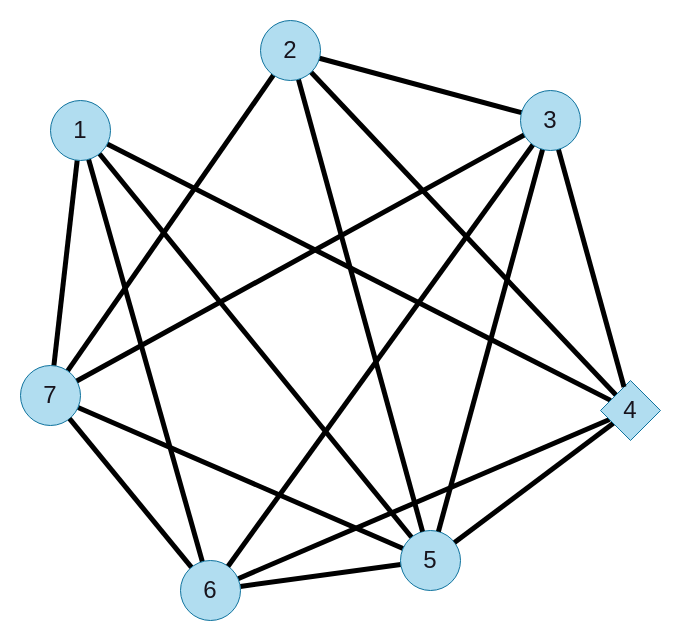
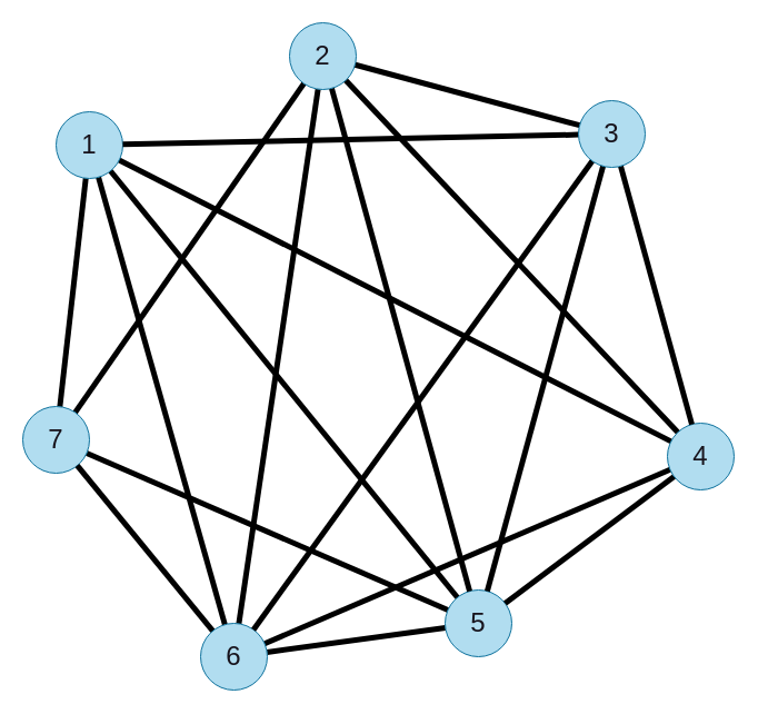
  <mxCell id="0" />
  <mxCell id="1" parent="0" />
  <mxCell id="2" style="edgeStyle=none;html=1;fontSize=24;fontColor=#18141d;endArrow=none;endFill=0;strokeWidth=5;strokeColor=#000000;" edge="1" parent="1" source="6" target="19"><mxGeometry relative="1" as="geometry" /></mxCell>
  <mxCell id="3" style="edgeStyle=none;html=1;strokeColor=#000000;strokeWidth=5;fontSize=24;fontColor=#18141d;endArrow=none;endFill=0;" edge="1" parent="1" source="6" target="9"><mxGeometry relative="1" as="geometry" /></mxCell>
  <mxCell id="4" style="edgeStyle=none;html=1;strokeColor=#000000;strokeWidth=5;fontSize=24;fontColor=#18141d;endArrow=none;endFill=0;" edge="1" parent="1" source="6" target="21"><mxGeometry relative="1" as="geometry" /></mxCell>
  <mxCell id="5" style="edgeStyle=none;html=1;strokeColor=#000000;strokeWidth=5;fontSize=24;fontColor=#18141d;endArrow=none;endFill=0;" edge="1" parent="1" source="6" target="16"><mxGeometry relative="1" as="geometry" /></mxCell>
  <mxCell id="6" value="&lt;font style=&quot;font-size: 24px;&quot; color=&quot;#18141d&quot;&gt;1&lt;/font&gt;" style="ellipse;whiteSpace=wrap;html=1;aspect=fixed;fillColor=#b1ddf0;strokeColor=#10739e;" vertex="1" parent="1"><mxGeometry x="50" y="100" width="60" height="60" as="geometry" /></mxCell>
  <mxCell id="7" style="edgeStyle=none;html=1;strokeColor=#000000;strokeWidth=5;fontSize=24;fontColor=#18141d;endArrow=none;endFill=0;" edge="1" parent="1" source="9" target="21"><mxGeometry relative="1" as="geometry" /></mxCell>
  <mxCell id="8" style="edgeStyle=none;html=1;strokeColor=#000000;strokeWidth=5;fontSize=24;fontColor=#18141d;endArrow=none;endFill=0;" edge="1" parent="1" source="9" target="16"><mxGeometry relative="1" as="geometry" /></mxCell>
  <mxCell id="9" value="&lt;font style=&quot;font-size: 24px;&quot; color=&quot;#18141d&quot;&gt;5&lt;/font&gt;" style="ellipse;whiteSpace=wrap;html=1;aspect=fixed;fillColor=#b1ddf0;strokeColor=#10739e;" vertex="1" parent="1"><mxGeometry x="400" y="530" width="60" height="60" as="geometry" /></mxCell>
  <mxCell id="10" style="edgeStyle=none;html=1;strokeColor=#000000;strokeWidth=5;fontSize=24;fontColor=#18141d;endArrow=none;endFill=0;" edge="1" parent="1" source="15" target="26"><mxGeometry relative="1" as="geometry" /></mxCell>
  <mxCell id="11" style="edgeStyle=none;html=1;strokeColor=#000000;strokeWidth=5;fontSize=24;fontColor=#18141d;endArrow=none;endFill=0;" edge="1" parent="1" source="15" target="19"><mxGeometry relative="1" as="geometry" /></mxCell>
  <mxCell id="12" style="edgeStyle=none;html=1;strokeColor=#000000;strokeWidth=5;fontSize=24;fontColor=#18141d;endArrow=none;endFill=0;" edge="1" parent="1" source="15" target="9"><mxGeometry relative="1" as="geometry" /></mxCell>
+ <mxCell id="13" style="edgeStyle=none;html=1;strokeColor=#000000;strokeWidth=5;fontSize=24;fontColor=#18141d;endArrow=none;endFill=0;" edge="1" parent="1" source="15" target="21"><mxGeometry relative="1" as="geometry" /></mxCell>
  <mxCell id="14" style="edgeStyle=none;html=1;strokeColor=#000000;strokeWidth=5;fontSize=24;fontColor=#18141d;endArrow=none;endFill=0;" edge="1" parent="1" source="15" target="16"><mxGeometry relative="1" as="geometry" /></mxCell>
  <mxCell id="15" value="&lt;font style=&quot;font-size: 24px;&quot; color=&quot;#18141d&quot;&gt;2&lt;/font&gt;" style="ellipse;whiteSpace=wrap;html=1;aspect=fixed;fillColor=#b1ddf0;strokeColor=#10739e;" vertex="1" parent="1"><mxGeometry x="260" y="20" width="60" height="60" as="geometry" /></mxCell>
  <mxCell id="16" value="&lt;font style=&quot;font-size: 24px;&quot; color=&quot;#18141d&quot;&gt;7&lt;/font&gt;" style="ellipse;whiteSpace=wrap;html=1;aspect=fixed;fillColor=#b1ddf0;strokeColor=#10739e;" vertex="1" parent="1"><mxGeometry x="20" y="365" width="60" height="60" as="geometry" /></mxCell>
  <mxCell id="17" style="edgeStyle=none;html=1;strokeColor=#000000;strokeWidth=5;fontSize=24;fontColor=#18141d;endArrow=none;endFill=0;" edge="1" parent="1" source="19" target="9"><mxGeometry relative="1" as="geometry" /></mxCell>
  <mxCell id="18" style="edgeStyle=none;html=1;strokeColor=#000000;strokeWidth=5;fontSize=24;fontColor=#18141d;endArrow=none;endFill=0;" edge="1" parent="1" source="19" target="21"><mxGeometry relative="1" as="geometry" /></mxCell>
- <mxCell id="19" value="&lt;font style=&quot;font-size: 24px;&quot; color=&quot;#18141d&quot;&gt;4&lt;/font&gt;" style="rhombus;whiteSpace=wrap;html=1;aspect=fixed;fillColor=#b1ddf0;strokeColor=#10739e;" vertex="1" parent="1"><mxGeometry x="600" y="380" width="60" height="60" as="geometry" /></mxCell>
+ <mxCell id="19" value="&lt;font style=&quot;font-size: 24px;&quot; color=&quot;#18141d&quot;&gt;4&lt;/font&gt;" style="ellipse;whiteSpace=wrap;html=1;aspect=fixed;fillColor=#b1ddf0;strokeColor=#10739e;" vertex="1" parent="1"><mxGeometry x="600" y="380" width="60" height="60" as="geometry" /></mxCell>
  <mxCell id="20" style="edgeStyle=none;html=1;strokeColor=#000000;strokeWidth=5;fontSize=24;fontColor=#18141d;endArrow=none;endFill=0;" edge="1" parent="1" source="21" target="16"><mxGeometry relative="1" as="geometry" /></mxCell>
  <mxCell id="21" value="&lt;font style=&quot;font-size: 24px;&quot; color=&quot;#18141d&quot;&gt;6&lt;/font&gt;" style="ellipse;whiteSpace=wrap;html=1;aspect=fixed;fillColor=#b1ddf0;strokeColor=#10739e;" vertex="1" parent="1"><mxGeometry x="180" y="560" width="60" height="60" as="geometry" /></mxCell>
  <mxCell id="22" style="edgeStyle=none;html=1;strokeColor=#000000;strokeWidth=5;fontSize=24;fontColor=#18141d;endArrow=none;endFill=0;" edge="1" parent="1" source="26" target="19"><mxGeometry relative="1" as="geometry" /></mxCell>
  <mxCell id="23" style="edgeStyle=none;html=1;strokeColor=#000000;strokeWidth=5;fontSize=24;fontColor=#18141d;endArrow=none;endFill=0;" edge="1" parent="1" source="26" target="9"><mxGeometry relative="1" as="geometry" /></mxCell>
  <mxCell id="24" style="edgeStyle=none;html=1;strokeColor=#000000;strokeWidth=5;fontSize=24;fontColor=#18141d;endArrow=none;endFill=0;" edge="1" parent="1" source="26" target="21"><mxGeometry relative="1" as="geometry" /></mxCell>
- <mxCell id="25" style="edgeStyle=none;html=1;strokeColor=#000000;strokeWidth=5;fontSize=24;fontColor=#18141d;endArrow=none;endFill=0;" edge="1" parent="1" source="26" target="16"><mxGeometry relative="1" as="geometry" /></mxCell>
+ <mxCell id="25" style="edgeStyle=none;html=1;strokeColor=#000000;strokeWidth=5;fontSize=24;fontColor=#18141d;endArrow=none;endFill=0;" edge="1" parent="1" source="26" target="6"><mxGeometry relative="1" as="geometry" /></mxCell>
  <mxCell id="26" value="&lt;font style=&quot;font-size: 24px;&quot; color=&quot;#18141d&quot;&gt;3&lt;/font&gt;" style="ellipse;whiteSpace=wrap;html=1;aspect=fixed;fillColor=#b1ddf0;strokeColor=#10739e;" vertex="1" parent="1"><mxGeometry x="520" y="90" width="60" height="60" as="geometry" /></mxCell>
